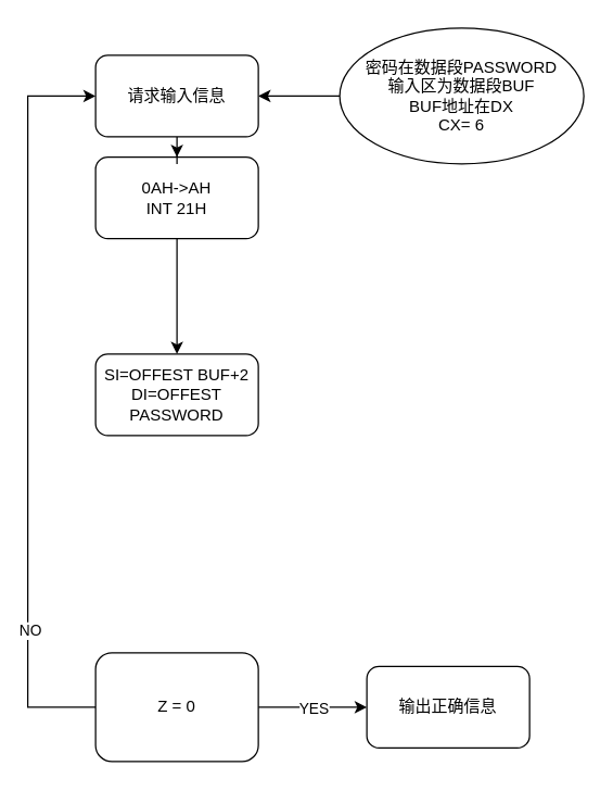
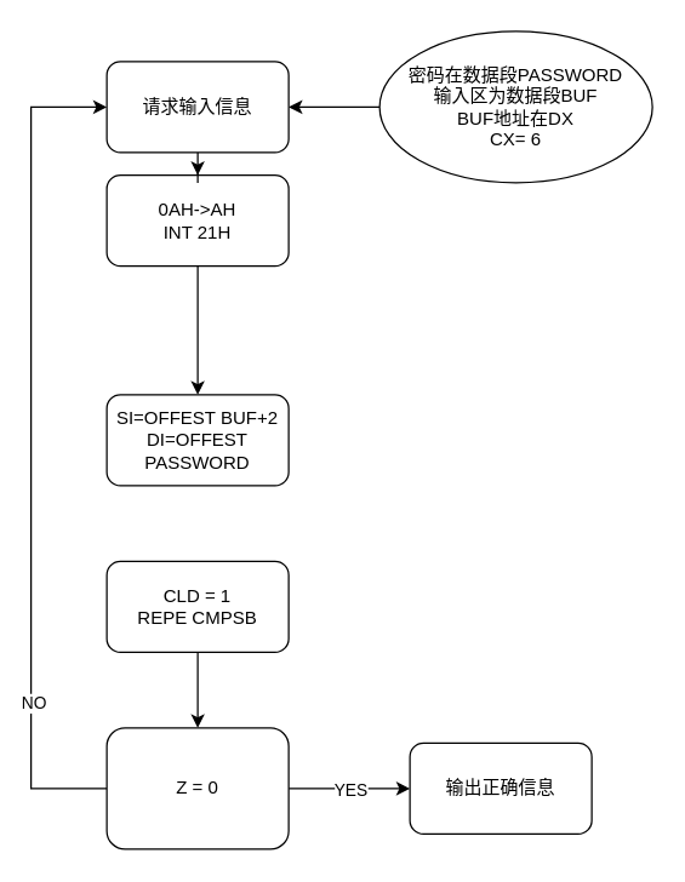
  <mxCell id="0" />
  <mxCell id="1" parent="0" />
  <mxCell id="2" value="" style="edgeStyle=orthogonalEdgeStyle;rounded=0;orthogonalLoop=1;jettySize=auto;html=1;" edge="1" parent="1" source="3" target="16"><mxGeometry relative="1" as="geometry" /></mxCell>
  <mxCell id="3" value="密码在数据段PASSWORD&lt;br&gt;输入区为数据段BUF&lt;br&gt;BUF地址在DX&lt;br&gt;CX= 6" style="ellipse;whiteSpace=wrap;html=1;" vertex="1" parent="1"><mxGeometry x="250" y="20" width="180" height="100" as="geometry" /></mxCell>
  <mxCell id="4" value="" style="edgeStyle=orthogonalEdgeStyle;rounded=0;orthogonalLoop=1;jettySize=auto;html=1;" edge="1" parent="1" source="5" target="6"><mxGeometry relative="1" as="geometry" /></mxCell>
  <mxCell id="5" value="0AH-&amp;gt;AH&lt;br&gt;INT 21H" style="rounded=1;whiteSpace=wrap;html=1;" vertex="1" parent="1"><mxGeometry x="70" y="115" width="120" height="60" as="geometry" /></mxCell>
  <mxCell id="6" value="SI=OFFEST BUF+2&lt;br&gt;DI=OFFEST PASSWORD" style="rounded=1;whiteSpace=wrap;html=1;" vertex="1" parent="1"><mxGeometry x="70" y="260" width="120" height="60" as="geometry" /></mxCell>
+ <mxCell id="7" value="" style="edgeStyle=orthogonalEdgeStyle;rounded=0;orthogonalLoop=1;jettySize=auto;html=1;" edge="1" parent="1" source="8" target="13"><mxGeometry relative="1" as="geometry" /></mxCell>
+ <mxCell id="8" value="CLD = 1&lt;br&gt;REPE CMPSB" style="rounded=1;whiteSpace=wrap;html=1;" vertex="1" parent="1"><mxGeometry x="70" y="370" width="120" height="60" as="geometry" /></mxCell>
  <mxCell id="9" style="edgeStyle=orthogonalEdgeStyle;rounded=0;orthogonalLoop=1;jettySize=auto;html=1;entryX=0;entryY=0.5;entryDx=0;entryDy=0;" edge="1" parent="1" source="13" target="16"><mxGeometry relative="1" as="geometry"><mxPoint x="50" y="150" as="targetPoint" /><Array as="points"><mxPoint x="20" y="520" /><mxPoint x="20" y="70" /></Array></mxGeometry></mxCell>
  <mxCell id="10" value="NO" style="edgeLabel;html=1;align=center;verticalAlign=middle;resizable=0;points=[];" vertex="1" connectable="0" parent="9"><mxGeometry x="-0.611" y="-1" relative="1" as="geometry"><mxPoint as="offset" /></mxGeometry></mxCell>
  <mxCell id="11" value="" style="edgeStyle=orthogonalEdgeStyle;rounded=0;orthogonalLoop=1;jettySize=auto;html=1;" edge="1" parent="1" source="13" target="14"><mxGeometry relative="1" as="geometry" /></mxCell>
  <mxCell id="12" value="YES" style="edgeLabel;html=1;align=center;verticalAlign=middle;resizable=0;points=[];" vertex="1" connectable="0" parent="11"><mxGeometry x="-0.25" relative="1" as="geometry"><mxPoint x="10" as="offset" /></mxGeometry></mxCell>
  <mxCell id="13" value="Z = 0" style="whiteSpace=wrap;html=1;rounded=1;" vertex="1" parent="1"><mxGeometry x="70" y="480" width="120" height="80" as="geometry" /></mxCell>
  <mxCell id="14" value="输出正确信息" style="rounded=1;whiteSpace=wrap;html=1;" vertex="1" parent="1"><mxGeometry x="270" y="490" width="120" height="60" as="geometry" /></mxCell>
  <mxCell id="15" value="" style="edgeStyle=orthogonalEdgeStyle;rounded=0;orthogonalLoop=1;jettySize=auto;html=1;" edge="1" parent="1" source="16" target="5"><mxGeometry relative="1" as="geometry" /></mxCell>
  <mxCell id="16" value="请求输入信息" style="rounded=1;whiteSpace=wrap;html=1;" vertex="1" parent="1"><mxGeometry x="70" y="40" width="120" height="60" as="geometry" /></mxCell>
